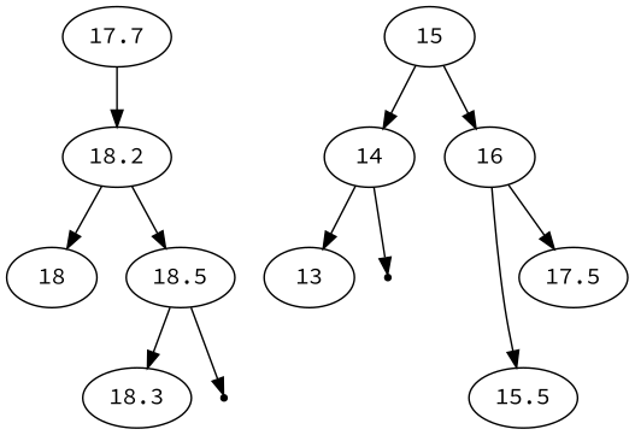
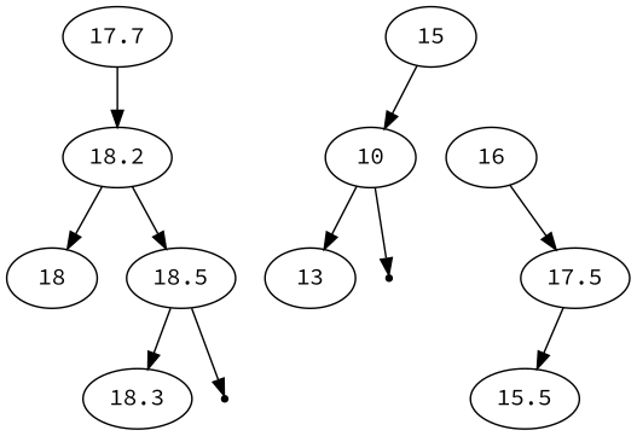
  digraph {
    fontname="Source Code Pro"
    node [fontname="Source Code Pro"]
    edge [fontname="Source Code Pro"]
    17.7
    18.2
    15
-   14
+   14 [label=10]
    16
    18
    18.5
    13
    null152374226 [shape=point]
    15.5
    17.5
    18.3
    null696393689 [shape=point]
    17.7 -> 18.2
    18.2 -> 18
    18.2 -> 18.5
    15 -> 14
-   15 -> 16
    14 -> 13
    14 -> null152374226
-   16 -> 15.5
+   17.5 -> 15.5
    16 -> 17.5
    18.5 -> 18.3
    18.5 -> null696393689
  }
